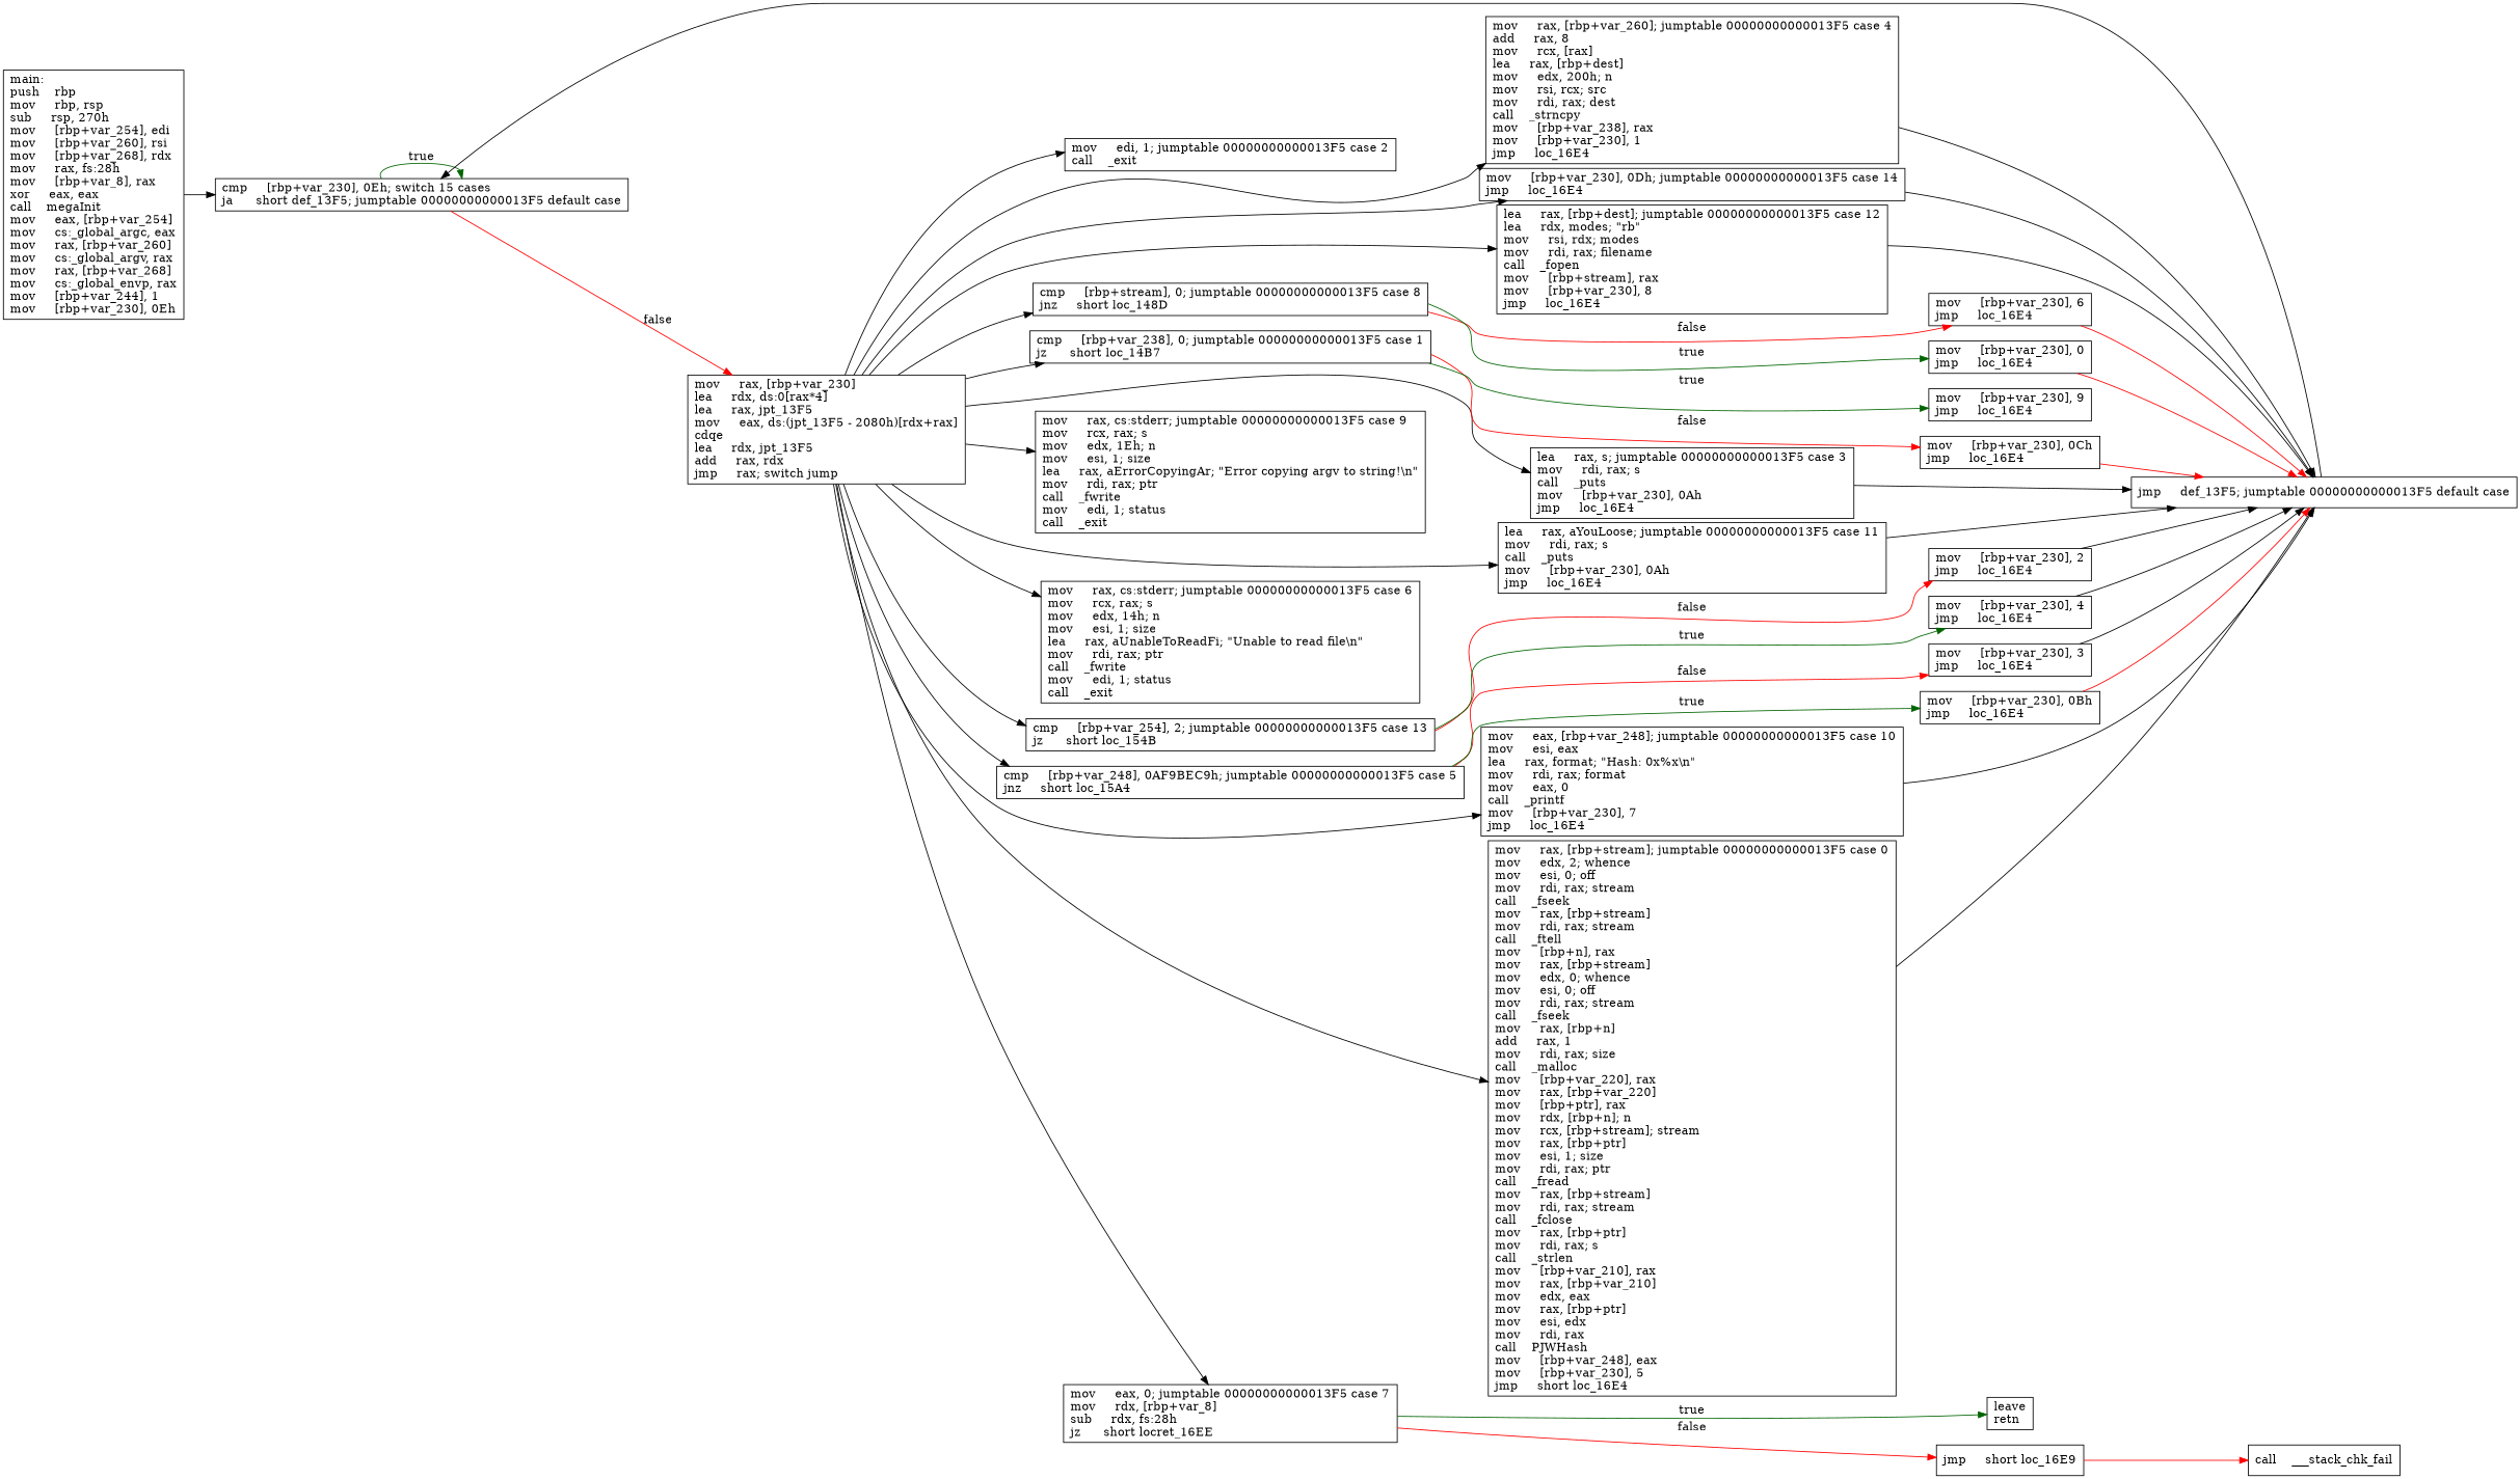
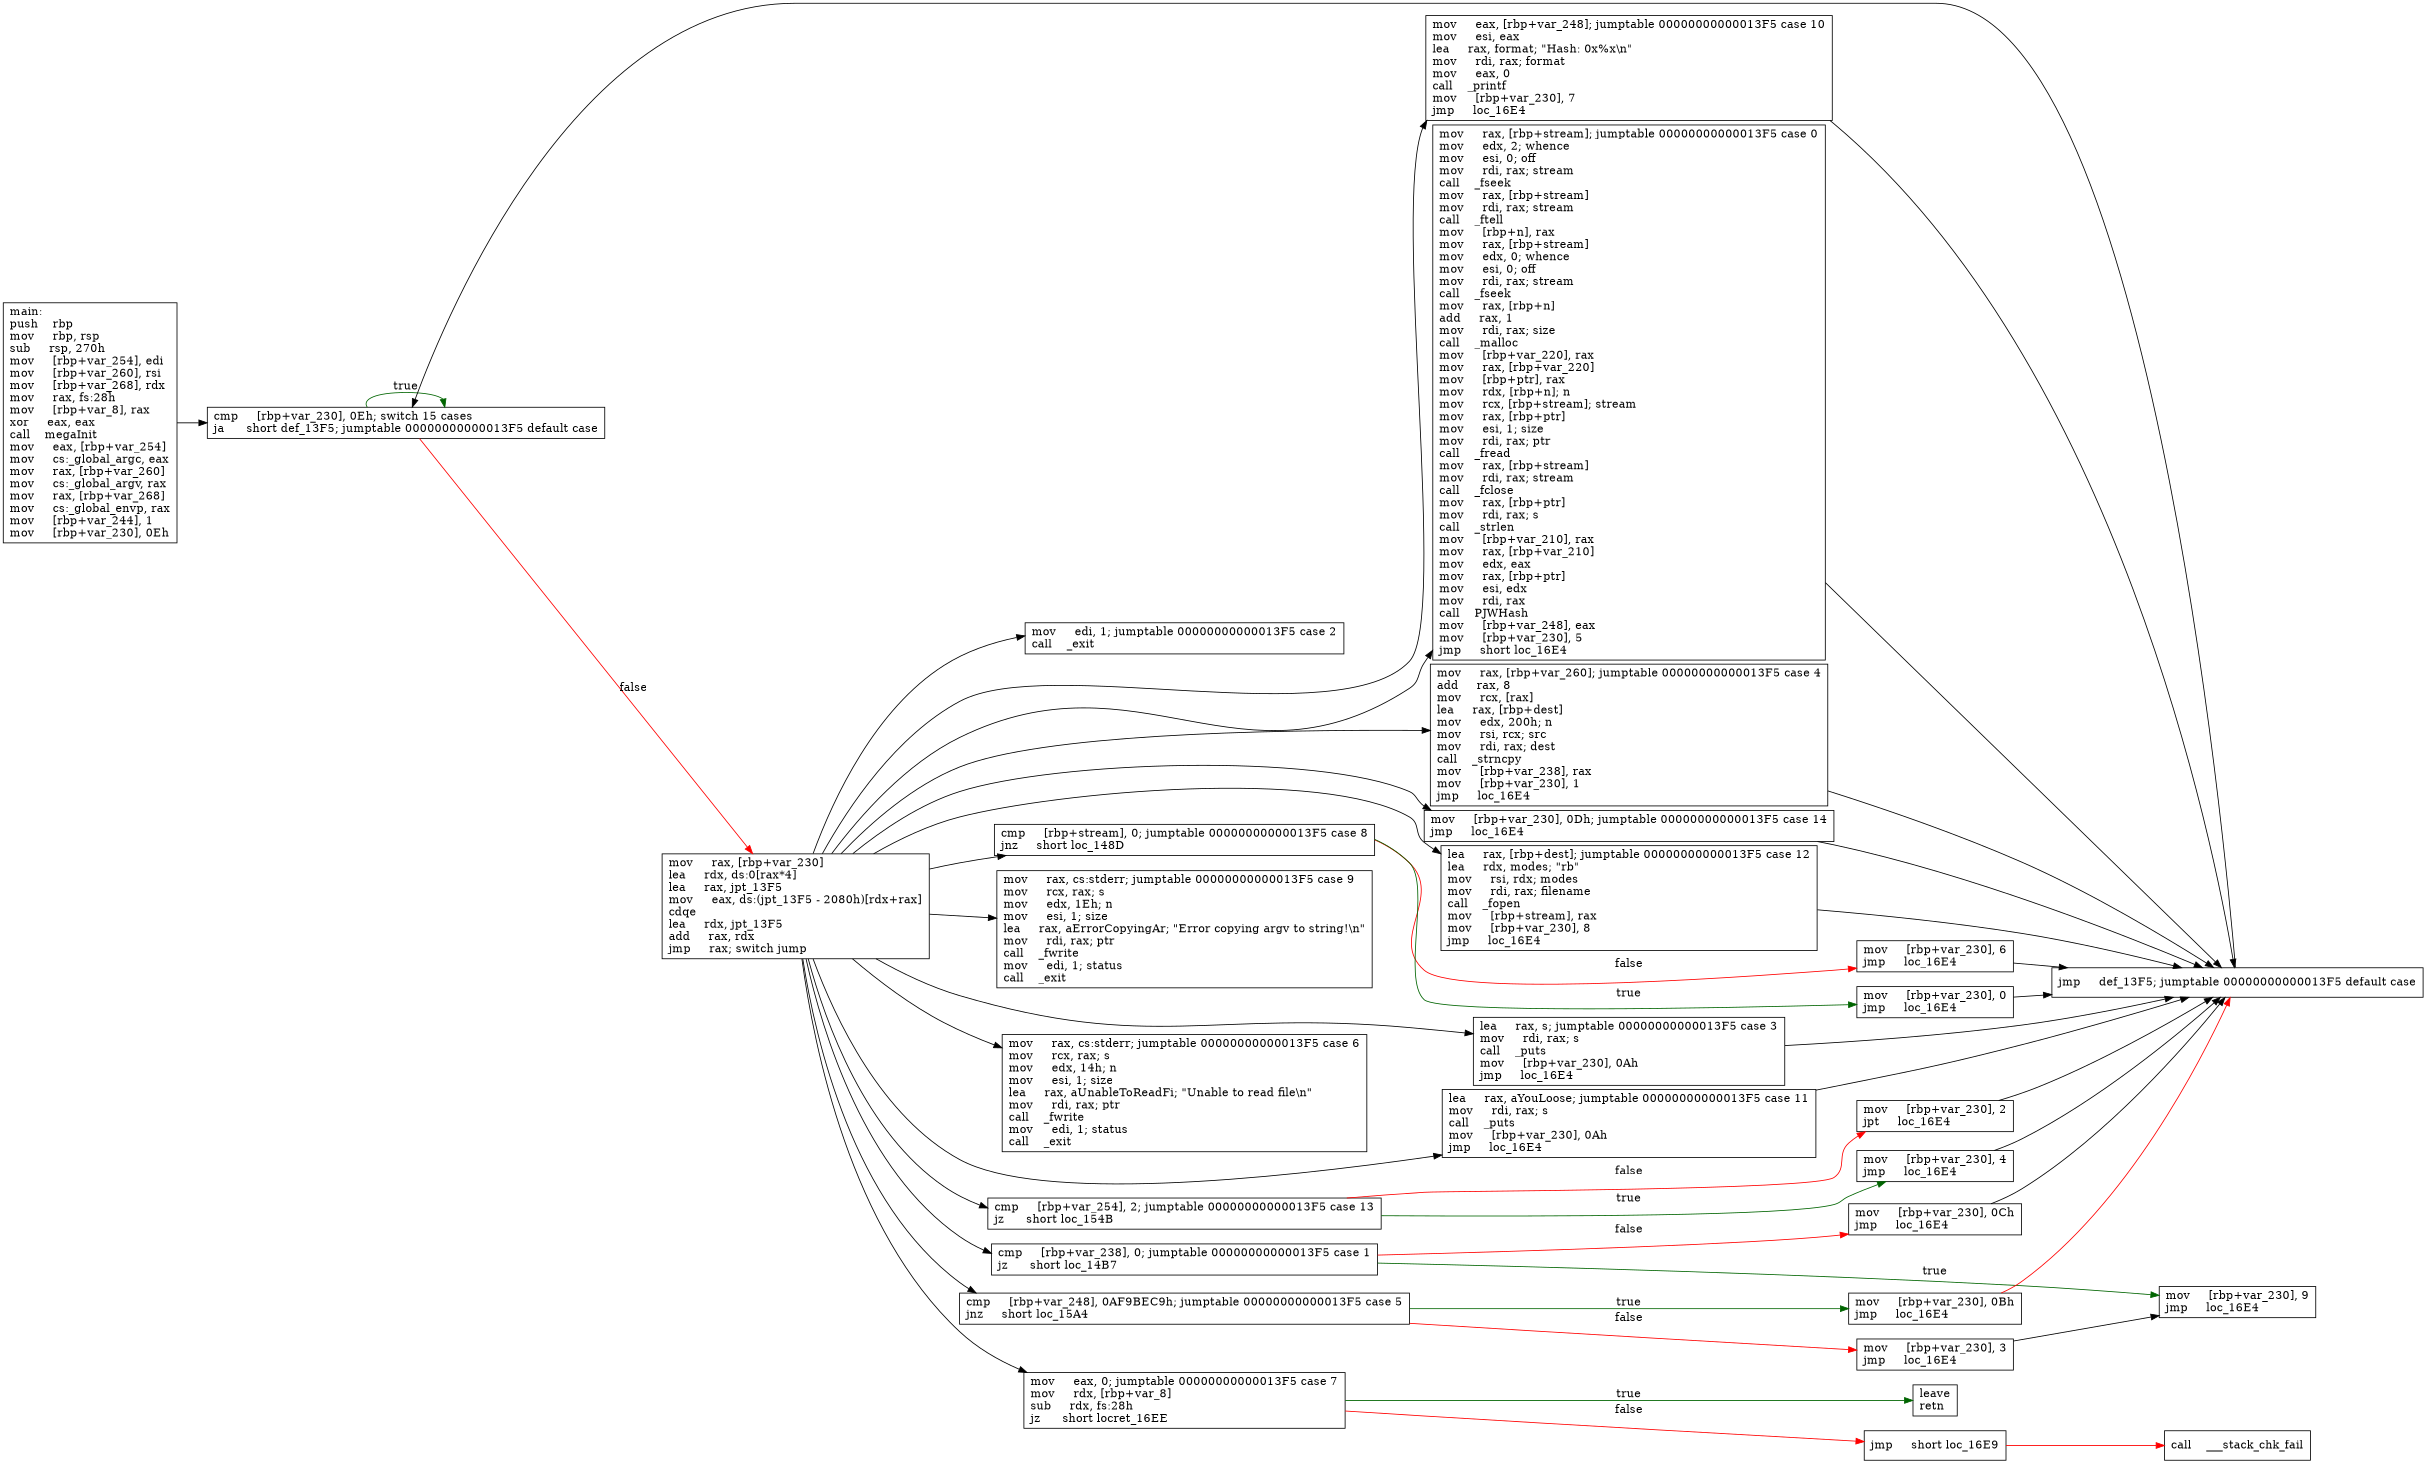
  digraph {
    rankdir=LR
    node [shape=box]
    n1 [label="main:\lpush    rbp\lmov     rbp, rsp\lsub     rsp, 270h\lmov     [rbp+var_254], edi\lmov     [rbp+var_260], rsi\lmov     [rbp+var_268], rdx\lmov     rax, fs:28h\lmov     [rbp+var_8], rax\lxor     eax, eax\lcall    megaInit\lmov     eax, [rbp+var_254]\lmov     cs:_global_argc, eax\lmov     rax, [rbp+var_260]\lmov     cs:_global_argv, rax\lmov     rax, [rbp+var_268]\lmov     cs:_global_envp, rax\lmov     [rbp+var_244], 1\lmov     [rbp+var_230], 0Eh\l"]
    n2 [label="cmp     [rbp+var_230], 0Eh; switch 15 cases\lja      short def_13F5; jumptable 00000000000013F5 default case\l"]
    n3 [label="mov     rax, [rbp+var_230]\llea     rdx, ds:0[rax*4]\llea     rax, jpt_13F5\lmov     eax, ds:(jpt_13F5 - 2080h)[rdx+rax]\lcdqe\llea     rdx, jpt_13F5\ladd     rax, rdx\ljmp     rax; switch jump\l"]
    n4 [label="mov     rax, [rbp+var_260]; jumptable 00000000000013F5 case 4\ladd     rax, 8\lmov     rcx, [rax]\llea     rax, [rbp+dest]\lmov     edx, 200h; n\lmov     rsi, rcx; src\lmov     rdi, rax; dest\lcall    _strncpy\lmov     [rbp+var_238], rax\lmov     [rbp+var_230], 1\ljmp     loc_16E4\l"]
    n5 [label="mov     [rbp+var_230], 0Dh; jumptable 00000000000013F5 case 14\ljmp     loc_16E4\l"]
    n6 [label="lea     rax, [rbp+dest]; jumptable 00000000000013F5 case 12\llea     rdx, modes; \"rb\"\lmov     rsi, rdx; modes\lmov     rdi, rax; filename\lcall    _fopen\lmov     [rbp+stream], rax\lmov     [rbp+var_230], 8\ljmp     loc_16E4\l"]
    n7 [label="cmp     [rbp+stream], 0; jumptable 00000000000013F5 case 8\ljnz     short loc_148D\l"]
    n8 [label="cmp     [rbp+var_238], 0; jumptable 00000000000013F5 case 1\ljz      short loc_14B7\l"]
    n9 [label="lea     rax, s; jumptable 00000000000013F5 case 3\lmov     rdi, rax; s\lcall    _puts\lmov     [rbp+var_230], 0Ah\ljmp     loc_16E4\l"]
    n10 [label="lea     rax, aYouLoose; jumptable 00000000000013F5 case 11\lmov     rdi, rax; s\lcall    _puts\lmov     [rbp+var_230], 0Ah\ljmp     loc_16E4\l"]
    n11 [label="mov     rax, cs:stderr; jumptable 00000000000013F5 case 9\lmov     rcx, rax; s\lmov     edx, 1Eh; n\lmov     esi, 1; size\llea     rax, aErrorCopyingAr; \"Error copying argv to string!\\n\"\lmov     rdi, rax; ptr\lcall    _fwrite\lmov     edi, 1; status\lcall    _exit\l"]
    n12 [label="cmp     [rbp+var_254], 2; jumptable 00000000000013F5 case 13\ljz      short loc_154B\l"]
    n13 [label="mov     rax, cs:stderr; jumptable 00000000000013F5 case 6\lmov     rcx, rax; s\lmov     edx, 14h; n\lmov     esi, 1; size\llea     rax, aUnableToReadFi; \"Unable to read file\\n\"\lmov     rdi, rax; ptr\lcall    _fwrite\lmov     edi, 1; status\lcall    _exit\l"]
    n14 [label="cmp     [rbp+var_248], 0AF9BEC9h; jumptable 00000000000013F5 case 5\ljnz     short loc_15A4\l"]
    n15 [label="mov     eax, [rbp+var_248]; jumptable 00000000000013F5 case 10\lmov     esi, eax\llea     rax, format; \"Hash: 0x%x\\n\"\lmov     rdi, rax; format\lmov     eax, 0\lcall    _printf\lmov     [rbp+var_230], 7\ljmp     loc_16E4\l"]
    n16 [label="mov     rax, [rbp+stream]; jumptable 00000000000013F5 case 0\lmov     edx, 2; whence\lmov     esi, 0; off\lmov     rdi, rax; stream\lcall    _fseek\lmov     rax, [rbp+stream]\lmov     rdi, rax; stream\lcall    _ftell\lmov     [rbp+n], rax\lmov     rax, [rbp+stream]\lmov     edx, 0; whence\lmov     esi, 0; off\lmov     rdi, rax; stream\lcall    _fseek\lmov     rax, [rbp+n]\ladd     rax, 1\lmov     rdi, rax; size\lcall    _malloc\lmov     [rbp+var_220], rax\lmov     rax, [rbp+var_220]\lmov     [rbp+ptr], rax\lmov     rdx, [rbp+n]; n\lmov     rcx, [rbp+stream]; stream\lmov     rax, [rbp+ptr]\lmov     esi, 1; size\lmov     rdi, rax; ptr\lcall    _fread\lmov     rax, [rbp+stream]\lmov     rdi, rax; stream\lcall    _fclose\lmov     rax, [rbp+ptr]\lmov     rdi, rax; s\lcall    _strlen\lmov     [rbp+var_210], rax\lmov     rax, [rbp+var_210]\lmov     edx, eax\lmov     rax, [rbp+ptr]\lmov     esi, edx\lmov     rdi, rax\lcall    PJWHash\lmov     [rbp+var_248], eax\lmov     [rbp+var_230], 5\ljmp     short loc_16E4\l"]
    n17 [label="mov     eax, 0; jumptable 00000000000013F5 case 7\lmov     rdx, [rbp+var_8]\lsub     rdx, fs:28h\ljz      short locret_16EE\l"]
    n18 [label="mov     edi, 1; jumptable 00000000000013F5 case 2\lcall    _exit\l"]
    n19 [label="jmp     def_13F5; jumptable 00000000000013F5 default case\l"]
    n20 [label="mov     [rbp+var_230], 6\ljmp     loc_16E4\l"]
    n21 [label="mov     [rbp+var_230], 0\ljmp     loc_16E4\l"]
    n22 [label="mov     [rbp+var_230], 0Ch\ljmp     loc_16E4\l"]
    n23 [label="mov     [rbp+var_230], 9\ljmp     loc_16E4\l"]
-   n24 [label="mov     [rbp+var_230], 2\ljmp     loc_16E4\l"]
+   n24 [label="mov     [rbp+var_230], 2\ljpt     loc_16E4\l"]
    n25 [label="mov     [rbp+var_230], 4\ljmp     loc_16E4\l"]
    n26 [label="mov     [rbp+var_230], 3\ljmp     loc_16E4\l"]
    n27 [label="mov     [rbp+var_230], 0Bh\ljmp     loc_16E4\l"]
    n28 [label="jmp     short loc_16E9\l"]
    n29 [label="leave\lretn\l"]
    n30 [label="call    ___stack_chk_fail\l"]
    n1 -> n2
    n2 -> n2 [color=darkgreen label=true]
    n2 -> n3 [color=red label=false]
    n3 -> n4
    n3 -> n5
    n3 -> n6
    n3 -> n7
    n3 -> n8
    n3 -> n9
    n3 -> n10
    n3 -> n11
    n3 -> n12
    n3 -> n13
    n3 -> n14
    n3 -> n15
    n3 -> n16
    n3 -> n17
    n3 -> n18
    n4 -> n19
    n5 -> n19
    n6 -> n19
    n7 -> n20 [color=red label=false]
    n7 -> n21 [color=darkgreen label=true]
    n8 -> n22 [color=red label=false]
    n8 -> n23 [color=darkgreen label=true]
    n9 -> n19
    n10 -> n19
    n12 -> n24 [color=red label=false]
    n12 -> n25 [color=darkgreen label=true]
    n14 -> n26 [color=red label=false]
    n14 -> n27 [color=darkgreen label=true]
    n15 -> n19
    n16 -> n19
    n17 -> n28 [color=red label=false]
    n17 -> n29 [color=darkgreen label=true]
    n19 -> n2
-   n20 -> n19 [color=red]
-   n21 -> n19 [color=red]
-   n22 -> n19 [color=red]
+   n20 -> n19
+   n21 -> n19
+   n22 -> n19
    n24 -> n19
    n25 -> n19
-   n26 -> n19
+   n26 -> n23
    n27 -> n19 [color=red]
    n28 -> n30 [color=red]
  }
